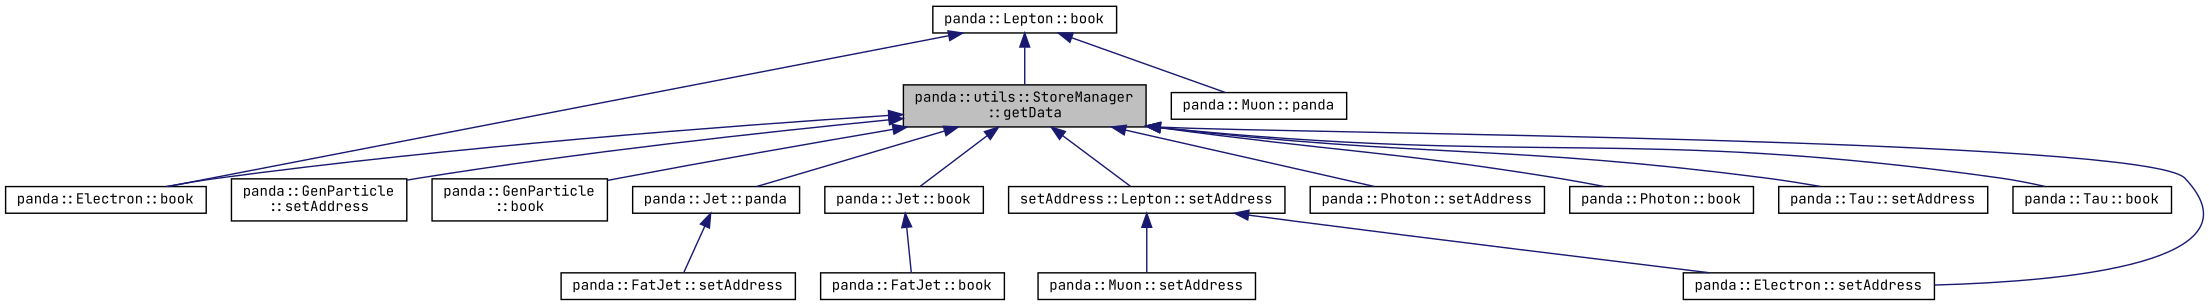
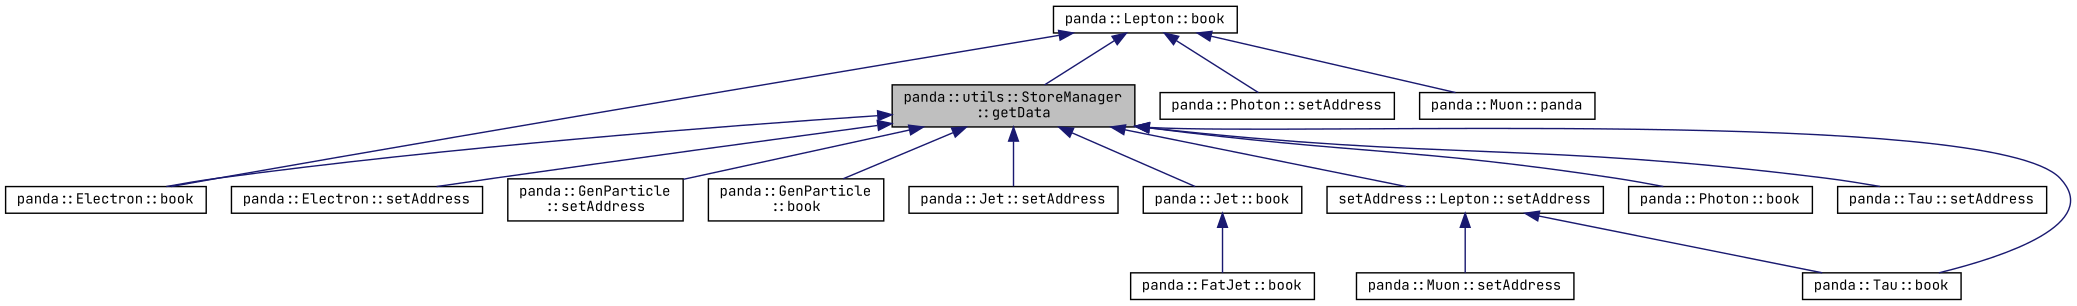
  digraph {
    fontname="JetBrains Mono"
    rankdir=TB
    node [color=black fillcolor=white fontname="JetBrains Mono" fontsize=10 shape=record style=filled]
    edge [color=midnightblue dir=back fontname="JetBrains Mono" fontsize=10 labelfontname=Helvetica labelfontsize=10 style=solid]
    n1 [fillcolor=grey75 fontcolor=black height=0.2 label="panda::utils::StoreManager\l::getData" width=0.4]
    n2 [height=0.2 label="panda::Electron::setAddress" width=0.4]
    n3 [height=0.2 label="panda::Electron::book" width=0.4]
    n4 [height=0.2 label="panda::GenParticle\l::setAddress" width=0.4]
    n5 [height=0.2 label="panda::GenParticle\l::book" width=0.4]
-   n6 [height=0.2 label="panda::Jet::panda" width=0.4]
+   n6 [height=0.2 label="panda::Jet::setAddress" width=0.4]
    n7 [height=0.2 label="panda::Jet::book" width=0.4]
    n8 [height=0.2 label="setAddress::Lepton::setAddress" width=0.4]
    n9 [height=0.2 label="panda::Photon::setAddress" width=0.4]
    n10 [height=0.2 label="panda::Photon::book" width=0.4]
    n11 [height=0.2 label="panda::Tau::setAddress" width=0.4]
    n12 [height=0.2 label="panda::Tau::book" width=0.4]
-   n13 [height=0.2 label="panda::FatJet::setAddress" width=0.4]
    n14 [height=0.2 label="panda::FatJet::book" width=0.4]
    n15 [height=0.2 label="panda::Muon::setAddress" width=0.4]
    n16 [height=0.2 label="panda::Lepton::book" width=0.4]
    n17 [height=0.2 label="panda::Muon::panda" width=0.4]
    n1 -> n2
    n1 -> n3
    n1 -> n4
    n1 -> n5
    n1 -> n6
    n1 -> n7
    n1 -> n8
-   n1 -> n9
+   n16 -> n9
    n1 -> n10
    n1 -> n11
    n1 -> n12
-   n6 -> n13
    n7 -> n14
-   n8 -> n2
+   n8 -> n12
    n8 -> n15
    n16 -> n1
    n16 -> n3
    n16 -> n17
  }
